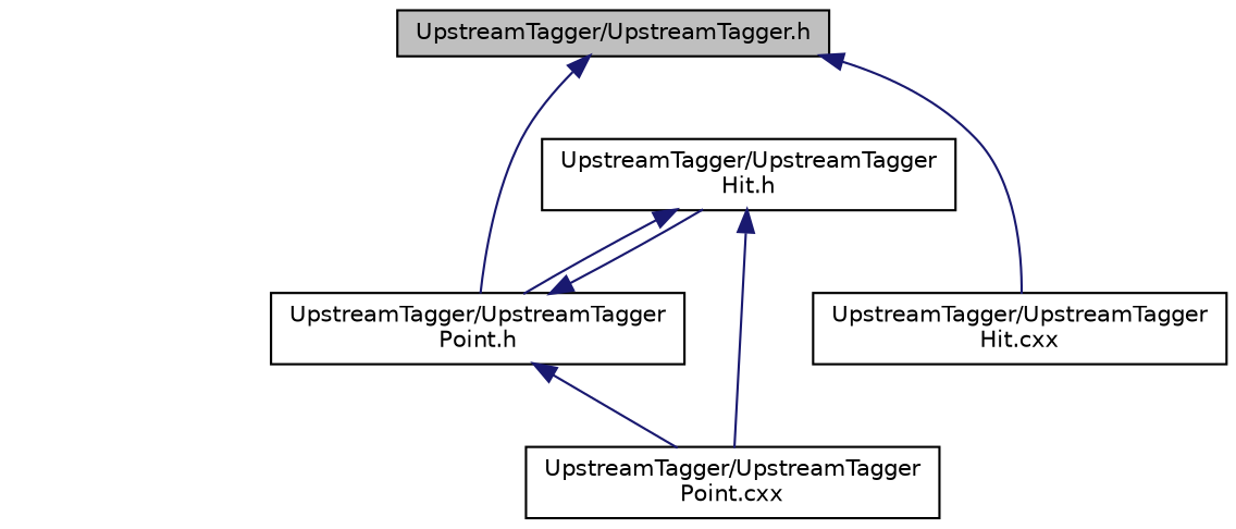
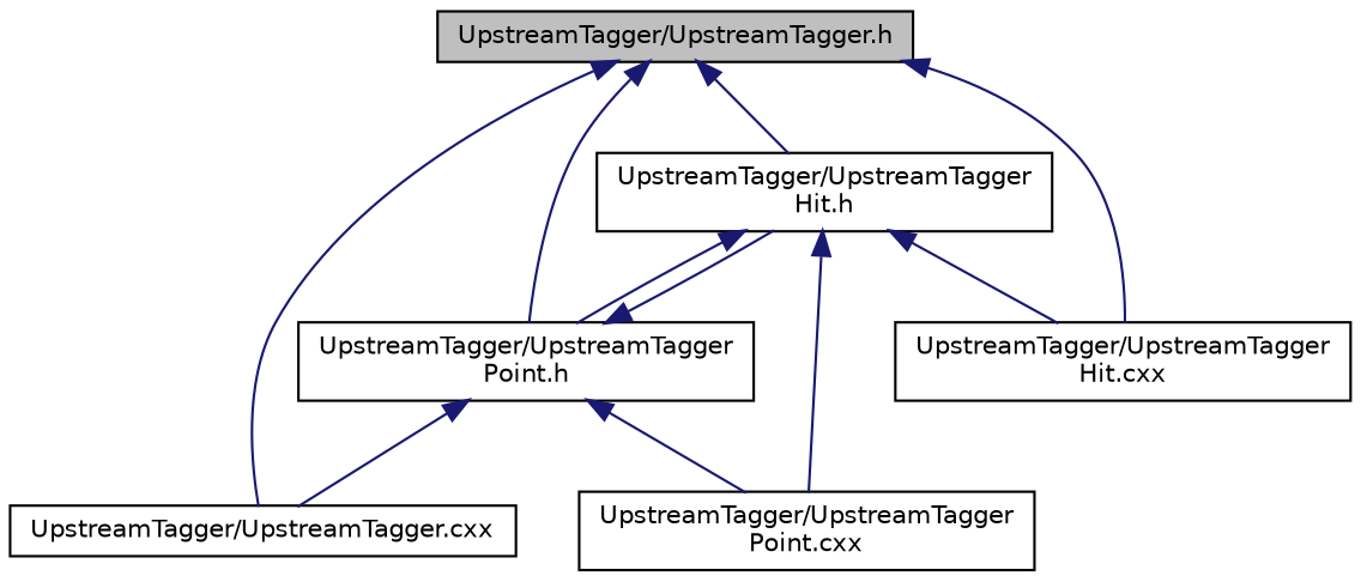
  digraph {
    node [color=black fillcolor=white fontname=Helvetica fontsize=10 shape=record style=filled]
    edge [color=midnightblue dir=back fontname=Helvetica fontsize=10 labelfontname=Helvetica labelfontsize=10 style=solid]
    n1 [fillcolor=grey75 fontcolor=black height=0.2 label="UpstreamTagger/UpstreamTagger.h" width=0.4]
+   n2 [height=0.2 label="UpstreamTagger/UpstreamTagger.cxx" width=0.4]
    n3 [height=0.2 label="UpstreamTagger/UpstreamTagger\lHit.h" width=0.4]
    n4 [height=0.2 label="UpstreamTagger/UpstreamTagger\lPoint.h" width=0.4]
    n5 [height=0.2 label="UpstreamTagger/UpstreamTagger\lHit.cxx" width=0.4]
    n6 [height=0.2 label="UpstreamTagger/UpstreamTagger\lPoint.cxx" width=0.4]
+   n1 -> n2
+   n1 -> n3
    n1 -> n4
    n1 -> n5
    n3 -> n4
+   n3 -> n5
    n3 -> n6
+   n4 -> n2
    n4 -> n3
    n4 -> n6
  }
